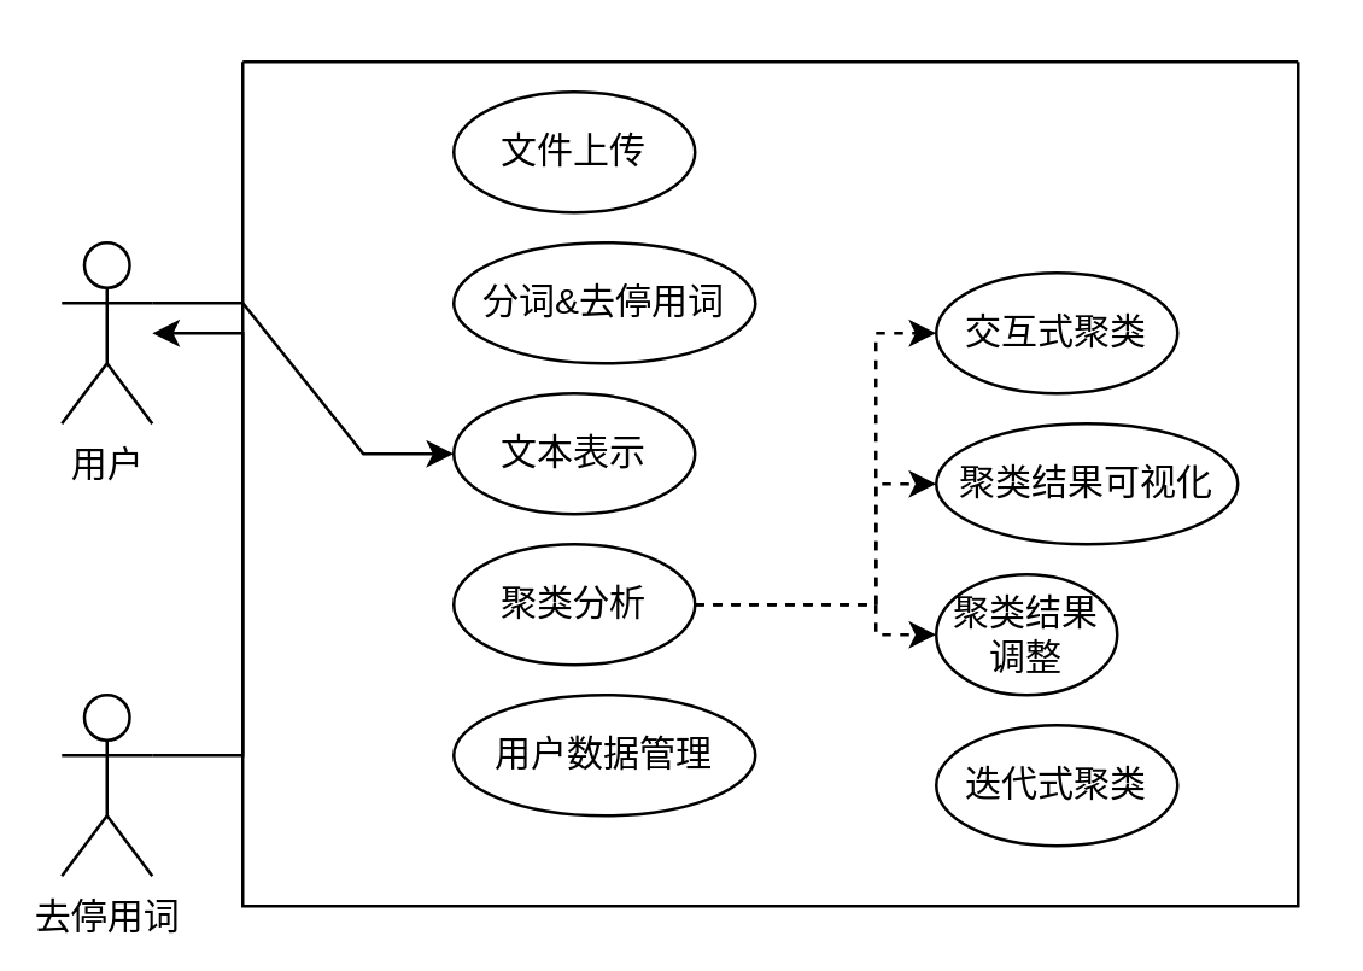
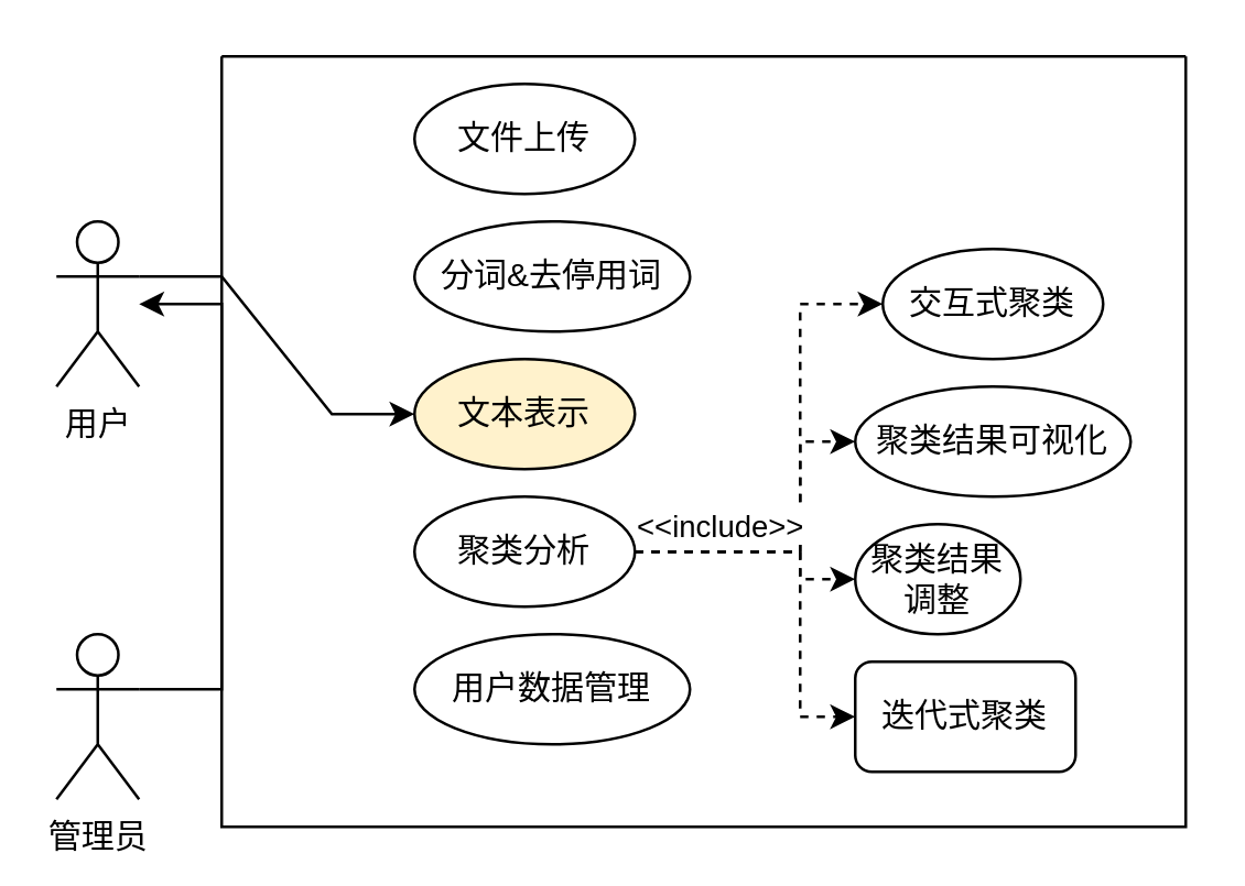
  <mxCell id="0" />
  <mxCell id="1" parent="0" />
  <mxCell id="2" value="" style="swimlane;startSize=0;" vertex="1" parent="1"><mxGeometry x="80" y="20" width="350" height="280" as="geometry" /></mxCell>
  <mxCell id="3" value="文件上传" style="ellipse;whiteSpace=wrap;html=1;" vertex="1" parent="2"><mxGeometry x="70" y="10" width="80" height="40" as="geometry" /></mxCell>
  <mxCell id="4" value="分词&amp;amp;去停用词" style="ellipse;whiteSpace=wrap;html=1;" vertex="1" parent="2"><mxGeometry x="70" y="60" width="100" height="40" as="geometry" /></mxCell>
- <mxCell id="5" value="文本表示" style="ellipse;whiteSpace=wrap;html=1;" vertex="1" parent="2"><mxGeometry x="70" y="110" width="80" height="40" as="geometry" /></mxCell>
+ <mxCell id="5" value="文本表示" style="ellipse;whiteSpace=wrap;html=1;fillColor=#fff2cc;" vertex="1" parent="2"><mxGeometry x="70" y="110" width="80" height="40" as="geometry" /></mxCell>
  <mxCell id="6" style="edgeStyle=elbowEdgeStyle;rounded=0;orthogonalLoop=1;jettySize=auto;html=1;exitX=1;exitY=0.5;exitDx=0;exitDy=0;dashed=1;" edge="1" parent="2" source="11" target="15"><mxGeometry relative="1" as="geometry"><Array as="points"><mxPoint x="210" y="140" /></Array></mxGeometry></mxCell>
  <mxCell id="7" style="edgeStyle=elbowEdgeStyle;rounded=0;orthogonalLoop=1;jettySize=auto;html=1;exitX=1;exitY=0.5;exitDx=0;exitDy=0;entryX=0;entryY=0.5;entryDx=0;entryDy=0;dashed=1;" edge="1" parent="2" source="11" target="13"><mxGeometry relative="1" as="geometry"><Array as="points"><mxPoint x="210" y="160" /></Array></mxGeometry></mxCell>
  <mxCell id="8" style="edgeStyle=elbowEdgeStyle;rounded=0;orthogonalLoop=1;jettySize=auto;html=1;exitX=1;exitY=0.5;exitDx=0;exitDy=0;entryX=0;entryY=0.5;entryDx=0;entryDy=0;dashed=1;" edge="1" parent="2" source="11" target="14"><mxGeometry relative="1" as="geometry"><Array as="points"><mxPoint x="210" y="190" /></Array></mxGeometry></mxCell>
+ <mxCell id="9" style="edgeStyle=elbowEdgeStyle;rounded=0;orthogonalLoop=1;jettySize=auto;html=1;exitX=1;exitY=0.5;exitDx=0;exitDy=0;entryX=0;entryY=0.5;entryDx=0;entryDy=0;dashed=1;" edge="1" parent="2" source="11" target="16"><mxGeometry relative="1" as="geometry"><Array as="points"><mxPoint x="210" y="210" /></Array></mxGeometry></mxCell>
+ <mxCell id="10" value="&amp;lt;&amp;lt;include&amp;gt;&amp;gt;" style="edgeLabel;html=1;align=center;verticalAlign=middle;resizable=0;points=[];" vertex="1" connectable="0" parent="9"><mxGeometry x="-0.757" y="2" relative="1" as="geometry"><mxPoint x="13" y="-8" as="offset" /></mxGeometry></mxCell>
  <mxCell id="11" value="聚类分析" style="ellipse;whiteSpace=wrap;html=1;" vertex="1" parent="2"><mxGeometry x="70" y="160" width="80" height="40" as="geometry" /></mxCell>
  <mxCell id="12" value="用户数据管理" style="ellipse;whiteSpace=wrap;html=1;" vertex="1" parent="2"><mxGeometry x="70" y="210" width="100" height="40" as="geometry" /></mxCell>
  <mxCell id="13" value="聚类结果可视化" style="ellipse;whiteSpace=wrap;html=1;" vertex="1" parent="2"><mxGeometry x="230" y="120" width="100" height="40" as="geometry" /></mxCell>
  <mxCell id="14" value="聚类结果调整" style="ellipse;whiteSpace=wrap;html=1;" vertex="1" parent="2"><mxGeometry x="230" y="170" width="60" height="40" as="geometry" /></mxCell>
- <mxCell id="15" value="交互式聚类" style="ellipse;whiteSpace=wrap;html=1;" vertex="1" parent="2"><mxGeometry x="230" y="70" width="80" height="40" as="geometry" /></mxCell>
- <mxCell id="16" value="迭代式聚类" style="ellipse;whiteSpace=wrap;html=1;" vertex="1" parent="2"><mxGeometry x="230" y="220" width="80" height="40" as="geometry" /></mxCell>
+ <mxCell id="15" value="交互式聚类" style="ellipse;whiteSpace=wrap;html=1;" vertex="1" parent="2"><mxGeometry x="240" y="70" width="80" height="40" as="geometry" /></mxCell>
+ <mxCell id="16" value="迭代式聚类" style="whiteSpace=wrap;html=1;rounded=1;" vertex="1" parent="2"><mxGeometry x="230" y="220" width="80" height="40" as="geometry" /></mxCell>
  <mxCell id="17" style="edgeStyle=entityRelationEdgeStyle;rounded=0;orthogonalLoop=1;jettySize=auto;html=1;exitX=1;exitY=0.333;exitDx=0;exitDy=0;exitPerimeter=0;entryX=0;entryY=0.5;entryDx=0;entryDy=0;" edge="1" parent="1" source="18" target="5"><mxGeometry relative="1" as="geometry" /></mxCell>
  <mxCell id="18" value="用户" style="shape=umlActor;verticalLabelPosition=bottom;verticalAlign=top;html=1;outlineConnect=0;" vertex="1" parent="1"><mxGeometry x="20" y="80" width="30" height="60" as="geometry" /></mxCell>
  <mxCell id="19" style="edgeStyle=entityRelationEdgeStyle;rounded=0;orthogonalLoop=1;jettySize=auto;html=1;exitX=1;exitY=0.333;exitDx=0;exitDy=0;exitPerimeter=0;" edge="1" parent="1" source="20" target="18"><mxGeometry relative="1" as="geometry" /></mxCell>
- <mxCell id="20" value="去停用词" style="shape=umlActor;verticalLabelPosition=bottom;verticalAlign=top;html=1;outlineConnect=0;" vertex="1" parent="1"><mxGeometry x="20" y="230" width="30" height="60" as="geometry" /></mxCell>
+ <mxCell id="20" value="管理员" style="shape=umlActor;verticalLabelPosition=bottom;verticalAlign=top;html=1;outlineConnect=0;" vertex="1" parent="1"><mxGeometry x="20" y="230" width="30" height="60" as="geometry" /></mxCell>
